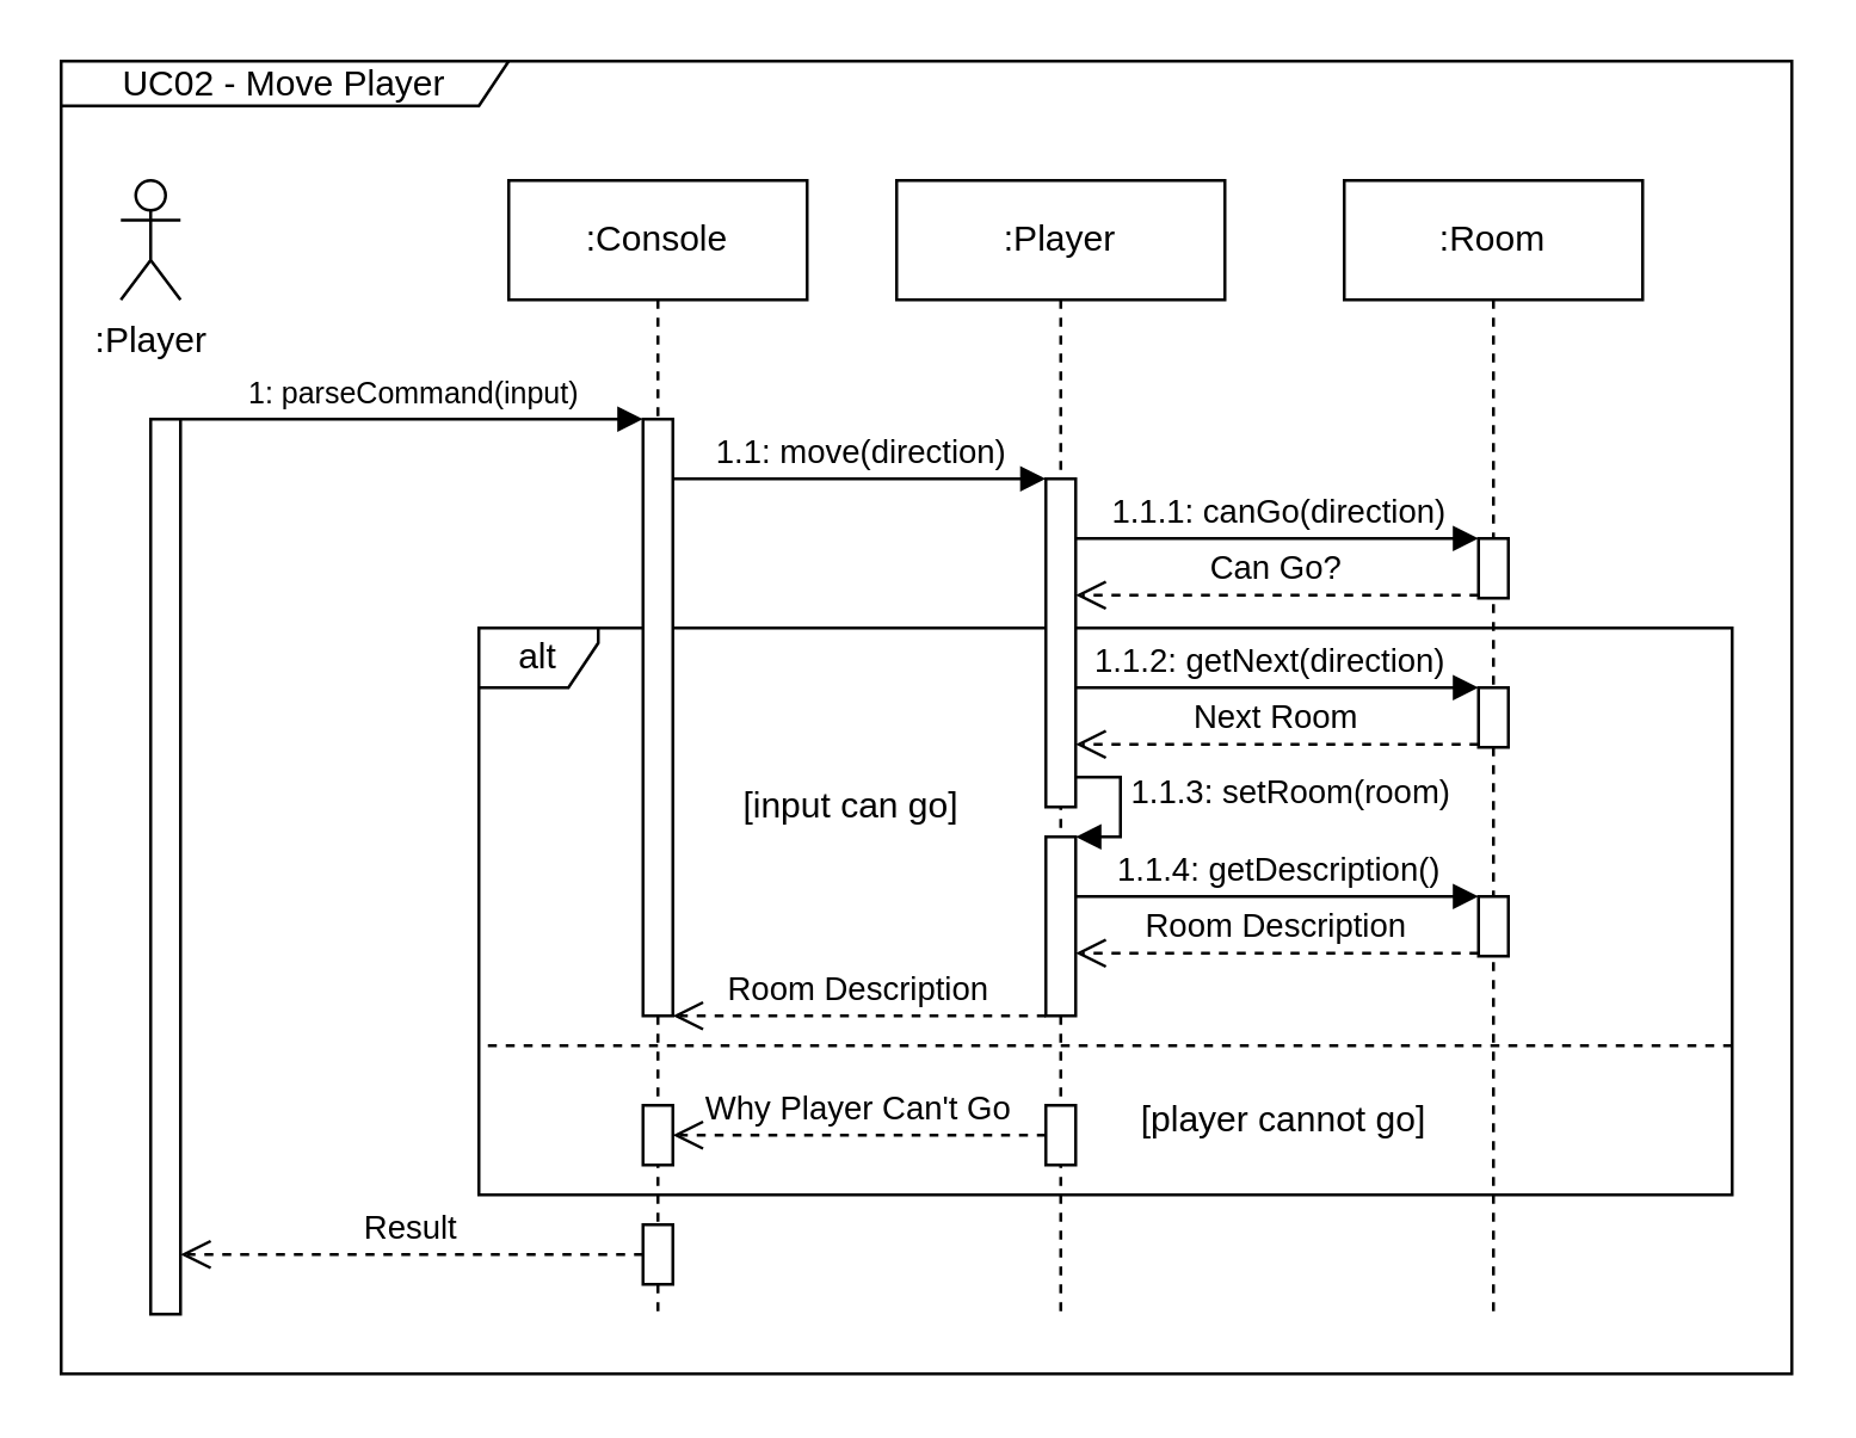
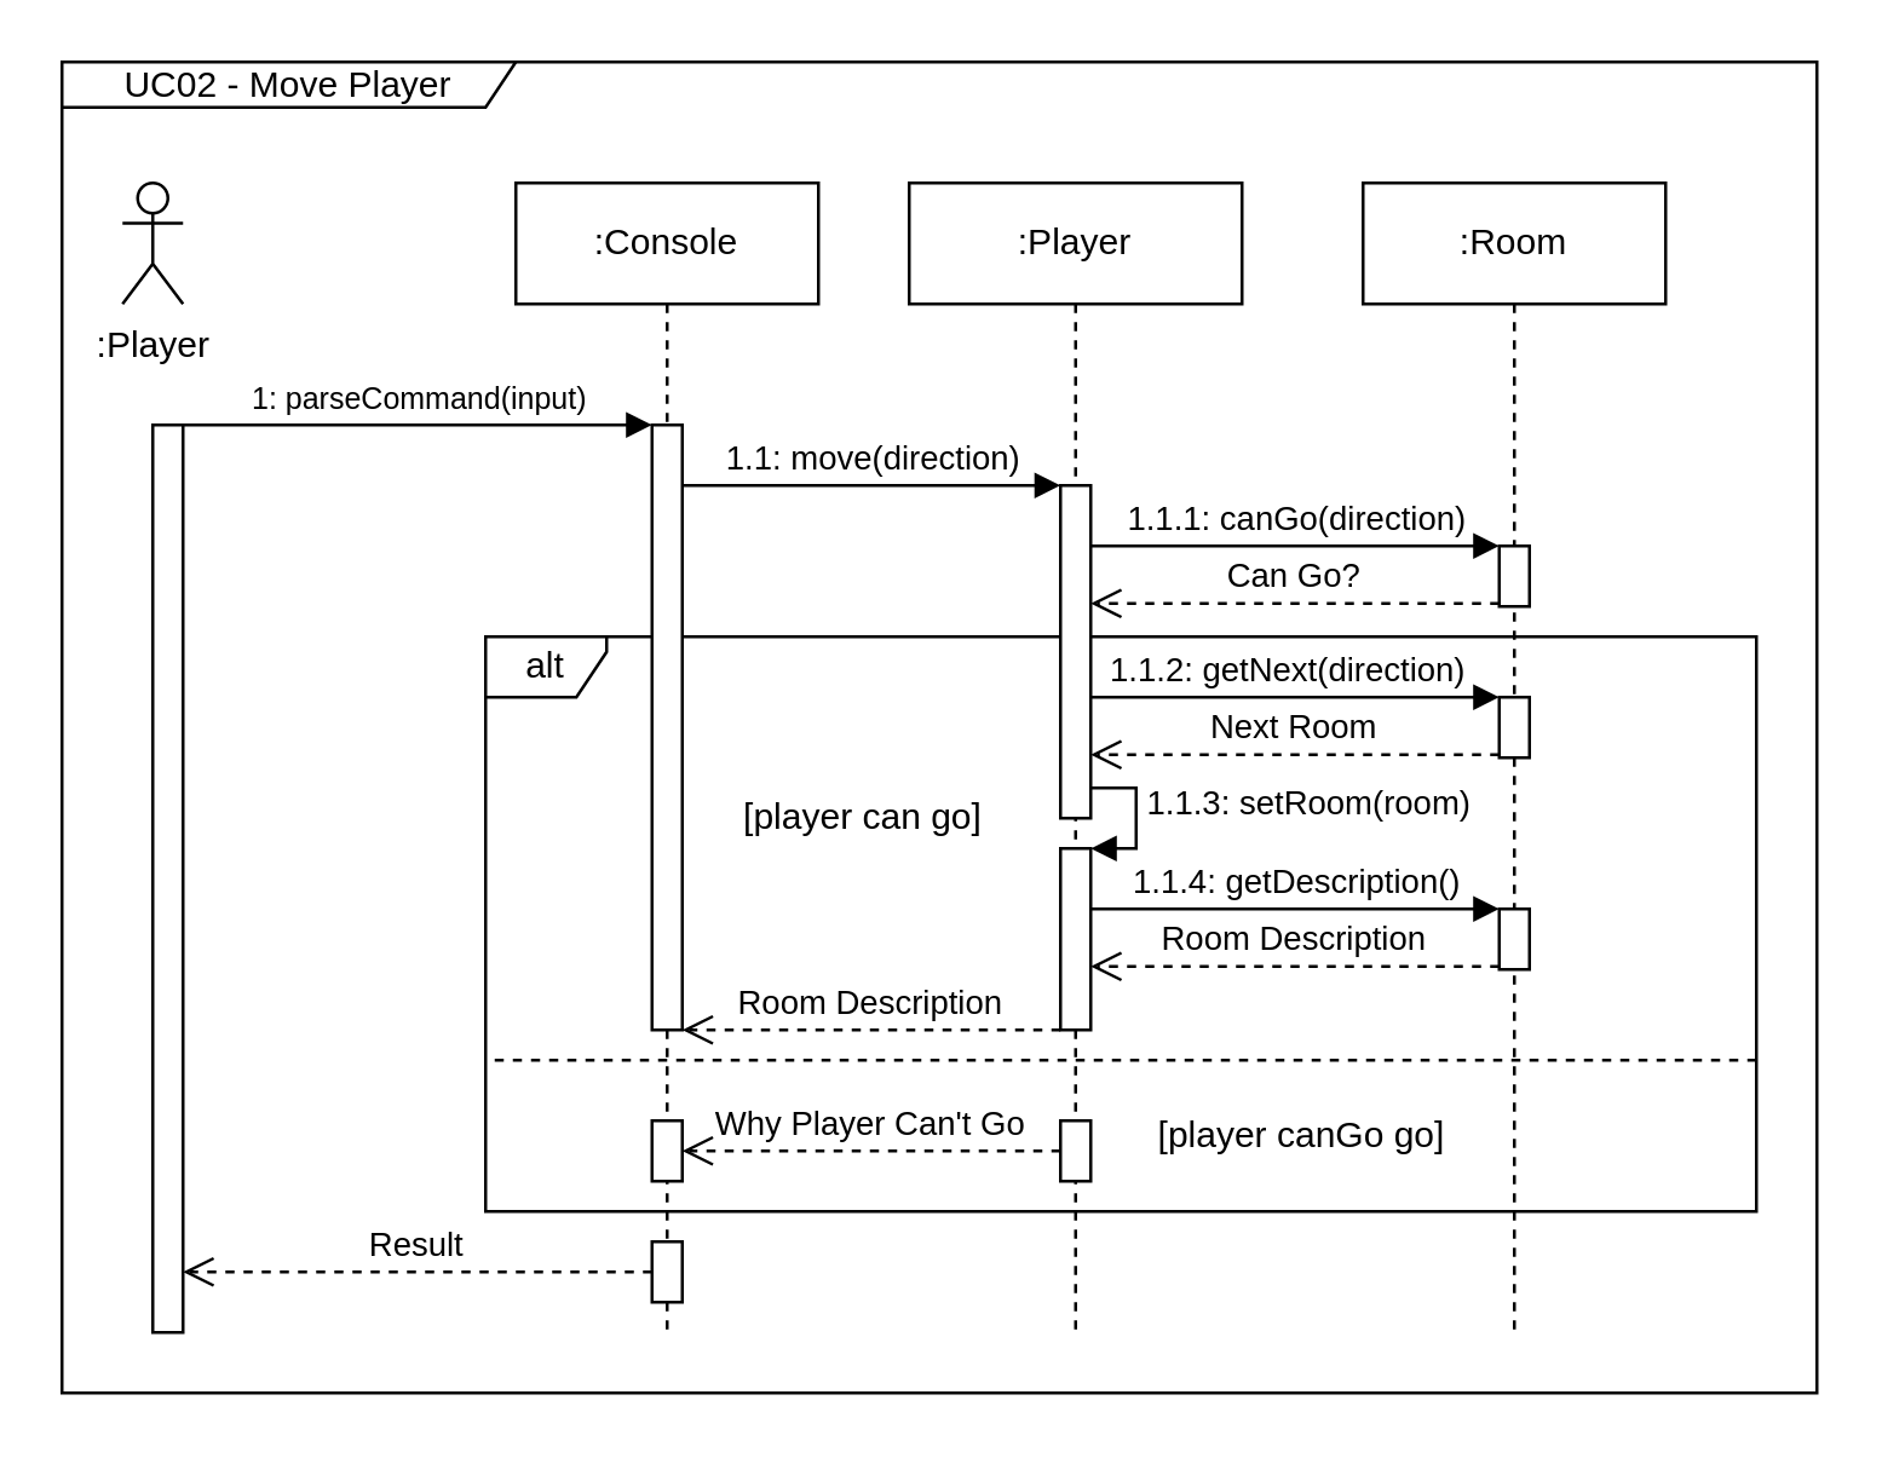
  <mxCell id="0" />
  <mxCell id="1" parent="0" />
  <mxCell id="2" value="alt" style="shape=umlFrame;whiteSpace=wrap;html=1;width=40;height=20;" vertex="1" parent="1"><mxGeometry x="160" y="210" width="420" height="190" as="geometry" /></mxCell>
  <mxCell id="3" value="1.1.2: getNext(direction)" style="html=1;verticalAlign=bottom;endArrow=block;entryX=0;entryY=0;" edge="1" target="19" parent="1"><mxGeometry relative="1" as="geometry"><mxPoint x="355" y="230" as="sourcePoint" /></mxGeometry></mxCell>
  <mxCell id="4" value=":Player" style="shape=umlActor;verticalLabelPosition=bottom;labelBackgroundColor=#ffffff;verticalAlign=top;html=1;" vertex="1" parent="1"><mxGeometry x="40" y="60" width="20" height="40" as="geometry" /></mxCell>
  <mxCell id="5" value="" style="html=1;points=[];perimeter=orthogonalPerimeter;" vertex="1" parent="1"><mxGeometry x="50" y="140" width="10" height="300" as="geometry" /></mxCell>
  <mxCell id="6" value="UC02 - Move Player" style="shape=umlFrame;whiteSpace=wrap;html=1;width=150;height=15;" vertex="1" parent="1"><mxGeometry x="20" y="20" width="580" height="440" as="geometry" /></mxCell>
  <mxCell id="7" value=":Console" style="shape=umlLifeline;perimeter=lifelinePerimeter;whiteSpace=wrap;html=1;container=1;collapsible=0;recursiveResize=0;outlineConnect=0;" vertex="1" parent="1"><mxGeometry x="170" y="60" width="100" height="380" as="geometry" /></mxCell>
  <mxCell id="8" value="" style="html=1;points=[];perimeter=orthogonalPerimeter;" vertex="1" parent="7"><mxGeometry x="45" y="80" width="10" height="200" as="geometry" /></mxCell>
  <mxCell id="9" value="" style="html=1;points=[];perimeter=orthogonalPerimeter;" vertex="1" parent="7"><mxGeometry x="45" y="310" width="10" height="20" as="geometry" /></mxCell>
  <mxCell id="10" value="" style="html=1;points=[];perimeter=orthogonalPerimeter;" vertex="1" parent="7"><mxGeometry x="45" y="350" width="10" height="20" as="geometry" /></mxCell>
  <mxCell id="11" value="&lt;font style=&quot;font-size: 10px&quot;&gt;1: parseCommand(input)&lt;/font&gt;" style="html=1;verticalAlign=bottom;endArrow=block;" edge="1" parent="1" target="8"><mxGeometry width="80" relative="1" as="geometry"><mxPoint x="60" y="140" as="sourcePoint" /><mxPoint x="210" y="139" as="targetPoint" /></mxGeometry></mxCell>
  <mxCell id="12" value="1.1: move(direction)" style="html=1;verticalAlign=bottom;endArrow=block;entryX=0;entryY=0;" edge="1" target="16" parent="1" source="8"><mxGeometry relative="1" as="geometry"><mxPoint x="260" y="160" as="sourcePoint" /></mxGeometry></mxCell>
  <mxCell id="13" value=":Player" style="shape=umlLifeline;perimeter=lifelinePerimeter;whiteSpace=wrap;html=1;container=1;collapsible=0;recursiveResize=0;outlineConnect=0;" vertex="1" parent="1"><mxGeometry x="300" y="60" width="110" height="380" as="geometry" /></mxCell>
  <mxCell id="14" value="" style="html=1;points=[];perimeter=orthogonalPerimeter;" vertex="1" parent="13"><mxGeometry x="50" y="220" width="10" height="60" as="geometry" /></mxCell>
  <mxCell id="15" value="1.1.3: setRoom(room)" style="edgeStyle=orthogonalEdgeStyle;html=1;align=left;spacingLeft=2;endArrow=block;rounded=0;entryX=1;entryY=0;" edge="1" target="14" parent="13"><mxGeometry relative="1" as="geometry"><mxPoint x="50" y="200" as="sourcePoint" /><Array as="points"><mxPoint x="75" y="200" /></Array></mxGeometry></mxCell>
  <mxCell id="16" value="" style="html=1;points=[];perimeter=orthogonalPerimeter;" vertex="1" parent="13"><mxGeometry x="50" y="100" width="10" height="110" as="geometry" /></mxCell>
  <mxCell id="17" value=":Room" style="shape=umlLifeline;perimeter=lifelinePerimeter;whiteSpace=wrap;html=1;container=1;collapsible=0;recursiveResize=0;outlineConnect=0;" vertex="1" parent="1"><mxGeometry x="450" y="60" width="100" height="380" as="geometry" /></mxCell>
  <mxCell id="18" value="" style="html=1;points=[];perimeter=orthogonalPerimeter;" vertex="1" parent="17"><mxGeometry x="45" y="120" width="10" height="20" as="geometry" /></mxCell>
  <mxCell id="19" value="" style="html=1;points=[];perimeter=orthogonalPerimeter;" vertex="1" parent="17"><mxGeometry x="45" y="170" width="10" height="20" as="geometry" /></mxCell>
  <mxCell id="20" value="" style="html=1;points=[];perimeter=orthogonalPerimeter;" vertex="1" parent="17"><mxGeometry x="45" y="240" width="10" height="20" as="geometry" /></mxCell>
  <mxCell id="21" value="1.1.1: canGo(direction)" style="html=1;verticalAlign=bottom;endArrow=block;entryX=0;entryY=0;" edge="1" target="18" parent="1" source="16"><mxGeometry relative="1" as="geometry"><mxPoint x="380" y="180" as="sourcePoint" /></mxGeometry></mxCell>
  <mxCell id="22" value="Next Room" style="html=1;verticalAlign=bottom;endArrow=open;dashed=1;endSize=8;exitX=0;exitY=0.95;" edge="1" source="19" parent="1" target="16"><mxGeometry relative="1" as="geometry"><mxPoint x="420" y="306" as="targetPoint" /></mxGeometry></mxCell>
  <mxCell id="23" value="Can Go?" style="html=1;verticalAlign=bottom;endArrow=open;dashed=1;endSize=8;exitX=0;exitY=0.95;" edge="1" source="18" parent="1" target="16"><mxGeometry relative="1" as="geometry"><mxPoint x="392.5" y="256" as="targetPoint" /></mxGeometry></mxCell>
- <mxCell id="24" value="[input can go]" style="text;html=1;strokeColor=none;fillColor=none;align=center;verticalAlign=middle;whiteSpace=wrap;rounded=0;" vertex="1" parent="1"><mxGeometry x="240" y="260" width="90" height="20" as="geometry" /></mxCell>
+ <mxCell id="24" value="[player can go]" style="text;html=1;strokeColor=none;fillColor=none;align=center;verticalAlign=middle;whiteSpace=wrap;rounded=0;" vertex="1" parent="1"><mxGeometry x="240" y="260" width="90" height="20" as="geometry" /></mxCell>
  <mxCell id="25" value="1.1.4: getDescription()" style="html=1;verticalAlign=bottom;endArrow=block;entryX=0;entryY=0;" edge="1" target="20" parent="1" source="14"><mxGeometry relative="1" as="geometry"><mxPoint x="425" y="290" as="sourcePoint" /></mxGeometry></mxCell>
  <mxCell id="26" value="Room Description" style="html=1;verticalAlign=bottom;endArrow=open;dashed=1;endSize=8;exitX=0;exitY=0.95;" edge="1" source="20" parent="1" target="14"><mxGeometry relative="1" as="geometry"><mxPoint x="370" y="319" as="targetPoint" /></mxGeometry></mxCell>
  <mxCell id="27" value="" style="endArrow=none;dashed=1;html=1;" edge="1" parent="1"><mxGeometry width="50" height="50" relative="1" as="geometry"><mxPoint x="580" y="350" as="sourcePoint" /><mxPoint x="160" y="350" as="targetPoint" /></mxGeometry></mxCell>
  <mxCell id="28" value="Room Description" style="html=1;verticalAlign=bottom;endArrow=open;dashed=1;endSize=8;exitX=0;exitY=1;exitDx=0;exitDy=0;exitPerimeter=0;" edge="1" parent="1" source="14" target="8"><mxGeometry relative="1" as="geometry"><mxPoint x="120" y="360" as="sourcePoint" /><mxPoint x="40" y="340" as="targetPoint" /><Array as="points"><mxPoint x="290" y="340" /></Array></mxGeometry></mxCell>
  <mxCell id="29" value="" style="html=1;points=[];perimeter=orthogonalPerimeter;" vertex="1" parent="1"><mxGeometry x="350" y="370" width="10" height="20" as="geometry" /></mxCell>
  <mxCell id="30" value="Why Player Can't Go" style="html=1;verticalAlign=bottom;endArrow=open;dashed=1;endSize=8;" edge="1" parent="1" source="29" target="9"><mxGeometry relative="1" as="geometry"><mxPoint x="100" y="520" as="sourcePoint" /><mxPoint x="260" y="390" as="targetPoint" /></mxGeometry></mxCell>
- <mxCell id="31" value="[player cannot go]" style="text;html=1;strokeColor=none;fillColor=none;align=center;verticalAlign=middle;whiteSpace=wrap;rounded=0;" vertex="1" parent="1"><mxGeometry x="380" y="360" width="100" height="30" as="geometry" /></mxCell>
+ <mxCell id="31" value="[player canGo go]" style="text;html=1;strokeColor=none;fillColor=none;align=center;verticalAlign=middle;whiteSpace=wrap;rounded=0;" vertex="1" parent="1"><mxGeometry x="380" y="360" width="100" height="30" as="geometry" /></mxCell>
  <mxCell id="32" value="Result" style="html=1;verticalAlign=bottom;endArrow=open;dashed=1;endSize=8;" edge="1" parent="1" source="10" target="5"><mxGeometry relative="1" as="geometry"><mxPoint x="170" y="450" as="sourcePoint" /><mxPoint x="90" y="450" as="targetPoint" /></mxGeometry></mxCell>
